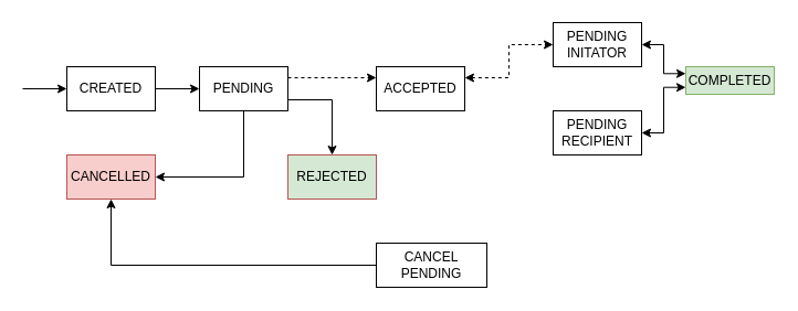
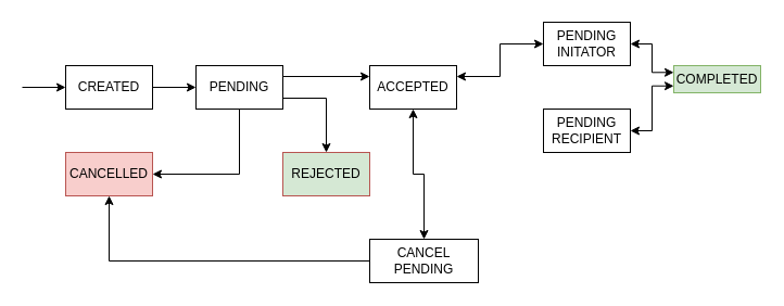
  <mxCell id="0" />
  <mxCell id="1" parent="0" />
  <mxCell id="2" value="" style="edgeStyle=orthogonalEdgeStyle;rounded=0;orthogonalLoop=1;jettySize=auto;html=1;" edge="1" parent="1" source="3" target="8"><mxGeometry relative="1" as="geometry" /></mxCell>
  <mxCell id="3" value="CREATED" style="rounded=0;whiteSpace=wrap;html=1;" vertex="1" parent="1"><mxGeometry x="60" y="60" width="80" height="40" as="geometry" /></mxCell>
  <mxCell id="4" value="" style="endArrow=classic;html=1;rounded=0;entryX=0;entryY=0.5;entryDx=0;entryDy=0;" edge="1" parent="1" target="3"><mxGeometry width="50" height="50" relative="1" as="geometry"><mxPoint x="20" y="80" as="sourcePoint" /><mxPoint x="20" y="60" as="targetPoint" /></mxGeometry></mxCell>
  <mxCell id="5" style="edgeStyle=orthogonalEdgeStyle;rounded=0;orthogonalLoop=1;jettySize=auto;html=1;entryX=1;entryY=0.5;entryDx=0;entryDy=0;exitX=0.5;exitY=1;exitDx=0;exitDy=0;" edge="1" parent="1" source="8" target="9"><mxGeometry relative="1" as="geometry" /></mxCell>
- <mxCell id="6" style="edgeStyle=orthogonalEdgeStyle;rounded=0;orthogonalLoop=1;jettySize=auto;html=1;entryX=0;entryY=0.25;entryDx=0;entryDy=0;exitX=1;exitY=0.25;exitDx=0;exitDy=0;dashed=1;" edge="1" parent="1" source="8" target="13"><mxGeometry relative="1" as="geometry" /></mxCell>
+ <mxCell id="6" style="edgeStyle=orthogonalEdgeStyle;rounded=0;orthogonalLoop=1;jettySize=auto;html=1;entryX=0;entryY=0.25;entryDx=0;entryDy=0;exitX=1;exitY=0.25;exitDx=0;exitDy=0;" edge="1" parent="1" source="8" target="13"><mxGeometry relative="1" as="geometry" /></mxCell>
  <mxCell id="7" style="edgeStyle=orthogonalEdgeStyle;rounded=0;orthogonalLoop=1;jettySize=auto;html=1;exitX=1;exitY=0.75;exitDx=0;exitDy=0;entryX=0.5;entryY=0;entryDx=0;entryDy=0;" edge="1" parent="1" source="8" target="10"><mxGeometry relative="1" as="geometry" /></mxCell>
  <mxCell id="8" value="PENDING" style="whiteSpace=wrap;html=1;rounded=0;" vertex="1" parent="1"><mxGeometry x="180" y="60" width="80" height="40" as="geometry" /></mxCell>
  <mxCell id="9" value="CANCELLED" style="whiteSpace=wrap;html=1;rounded=0;fillColor=#f8cecc;strokeColor=#b85450;" vertex="1" parent="1"><mxGeometry x="60" y="140" width="80" height="40" as="geometry" /></mxCell>
  <mxCell id="10" value="REJECTED" style="whiteSpace=wrap;html=1;rounded=0;fillColor=#d5e8d4;strokeColor=#b85450;" vertex="1" parent="1"><mxGeometry x="260" y="140" width="80" height="40" as="geometry" /></mxCell>
- <mxCell id="12" style="edgeStyle=orthogonalEdgeStyle;rounded=0;orthogonalLoop=1;jettySize=auto;html=1;exitX=1;exitY=0.25;exitDx=0;exitDy=0;entryX=0;entryY=0.5;entryDx=0;entryDy=0;startArrow=classic;startFill=1;dashed=1;" edge="1" parent="1" source="13" target="19"><mxGeometry relative="1" as="geometry" /></mxCell>
+ <mxCell id="11" style="edgeStyle=orthogonalEdgeStyle;rounded=0;orthogonalLoop=1;jettySize=auto;html=1;entryX=0.5;entryY=0;entryDx=0;entryDy=0;startArrow=classic;startFill=1;" edge="1" parent="1" source="13" target="15"><mxGeometry relative="1" as="geometry" /></mxCell>
+ <mxCell id="12" style="edgeStyle=orthogonalEdgeStyle;rounded=0;orthogonalLoop=1;jettySize=auto;html=1;exitX=1;exitY=0.25;exitDx=0;exitDy=0;entryX=0;entryY=0.5;entryDx=0;entryDy=0;startArrow=classic;startFill=1;" edge="1" parent="1" source="13" target="19"><mxGeometry relative="1" as="geometry" /></mxCell>
  <mxCell id="13" value="ACCEPTED" style="whiteSpace=wrap;html=1;rounded=0;" vertex="1" parent="1"><mxGeometry x="340" y="60" width="80" height="40" as="geometry" /></mxCell>
  <mxCell id="14" style="edgeStyle=orthogonalEdgeStyle;rounded=0;orthogonalLoop=1;jettySize=auto;html=1;exitX=0;exitY=0.5;exitDx=0;exitDy=0;entryX=0.5;entryY=1;entryDx=0;entryDy=0;" edge="1" parent="1" source="15" target="9"><mxGeometry relative="1" as="geometry" /></mxCell>
  <mxCell id="15" value="CANCEL&lt;br&gt;PENDING" style="whiteSpace=wrap;html=1;rounded=0;" vertex="1" parent="1"><mxGeometry x="340" y="220" width="100" height="40" as="geometry" /></mxCell>
  <mxCell id="16" style="edgeStyle=orthogonalEdgeStyle;rounded=0;orthogonalLoop=1;jettySize=auto;html=1;exitX=1;exitY=0.5;exitDx=0;exitDy=0;entryX=0;entryY=0.75;entryDx=0;entryDy=0;startArrow=classic;startFill=1;" edge="1" parent="1" source="17" target="20"><mxGeometry relative="1" as="geometry" /></mxCell>
  <mxCell id="17" value="PENDING&lt;br&gt;RECIPIENT" style="whiteSpace=wrap;html=1;rounded=0;" vertex="1" parent="1"><mxGeometry x="500" y="100" width="80" height="40" as="geometry" /></mxCell>
  <mxCell id="18" style="edgeStyle=orthogonalEdgeStyle;rounded=0;orthogonalLoop=1;jettySize=auto;html=1;exitX=1;exitY=0.5;exitDx=0;exitDy=0;entryX=0;entryY=0.25;entryDx=0;entryDy=0;startArrow=classic;startFill=1;" edge="1" parent="1" source="19" target="20"><mxGeometry relative="1" as="geometry" /></mxCell>
  <mxCell id="19" value="PENDING&lt;br&gt;INITATOR" style="whiteSpace=wrap;html=1;rounded=0;" vertex="1" parent="1"><mxGeometry x="500" y="20" width="80" height="40" as="geometry" /></mxCell>
  <mxCell id="20" value="COMPLETED" style="whiteSpace=wrap;html=1;rounded=0;fillColor=#d5e8d4;strokeColor=#82b366;" vertex="1" parent="1"><mxGeometry x="620" y="60" width="80" height="25" as="geometry" /></mxCell>
